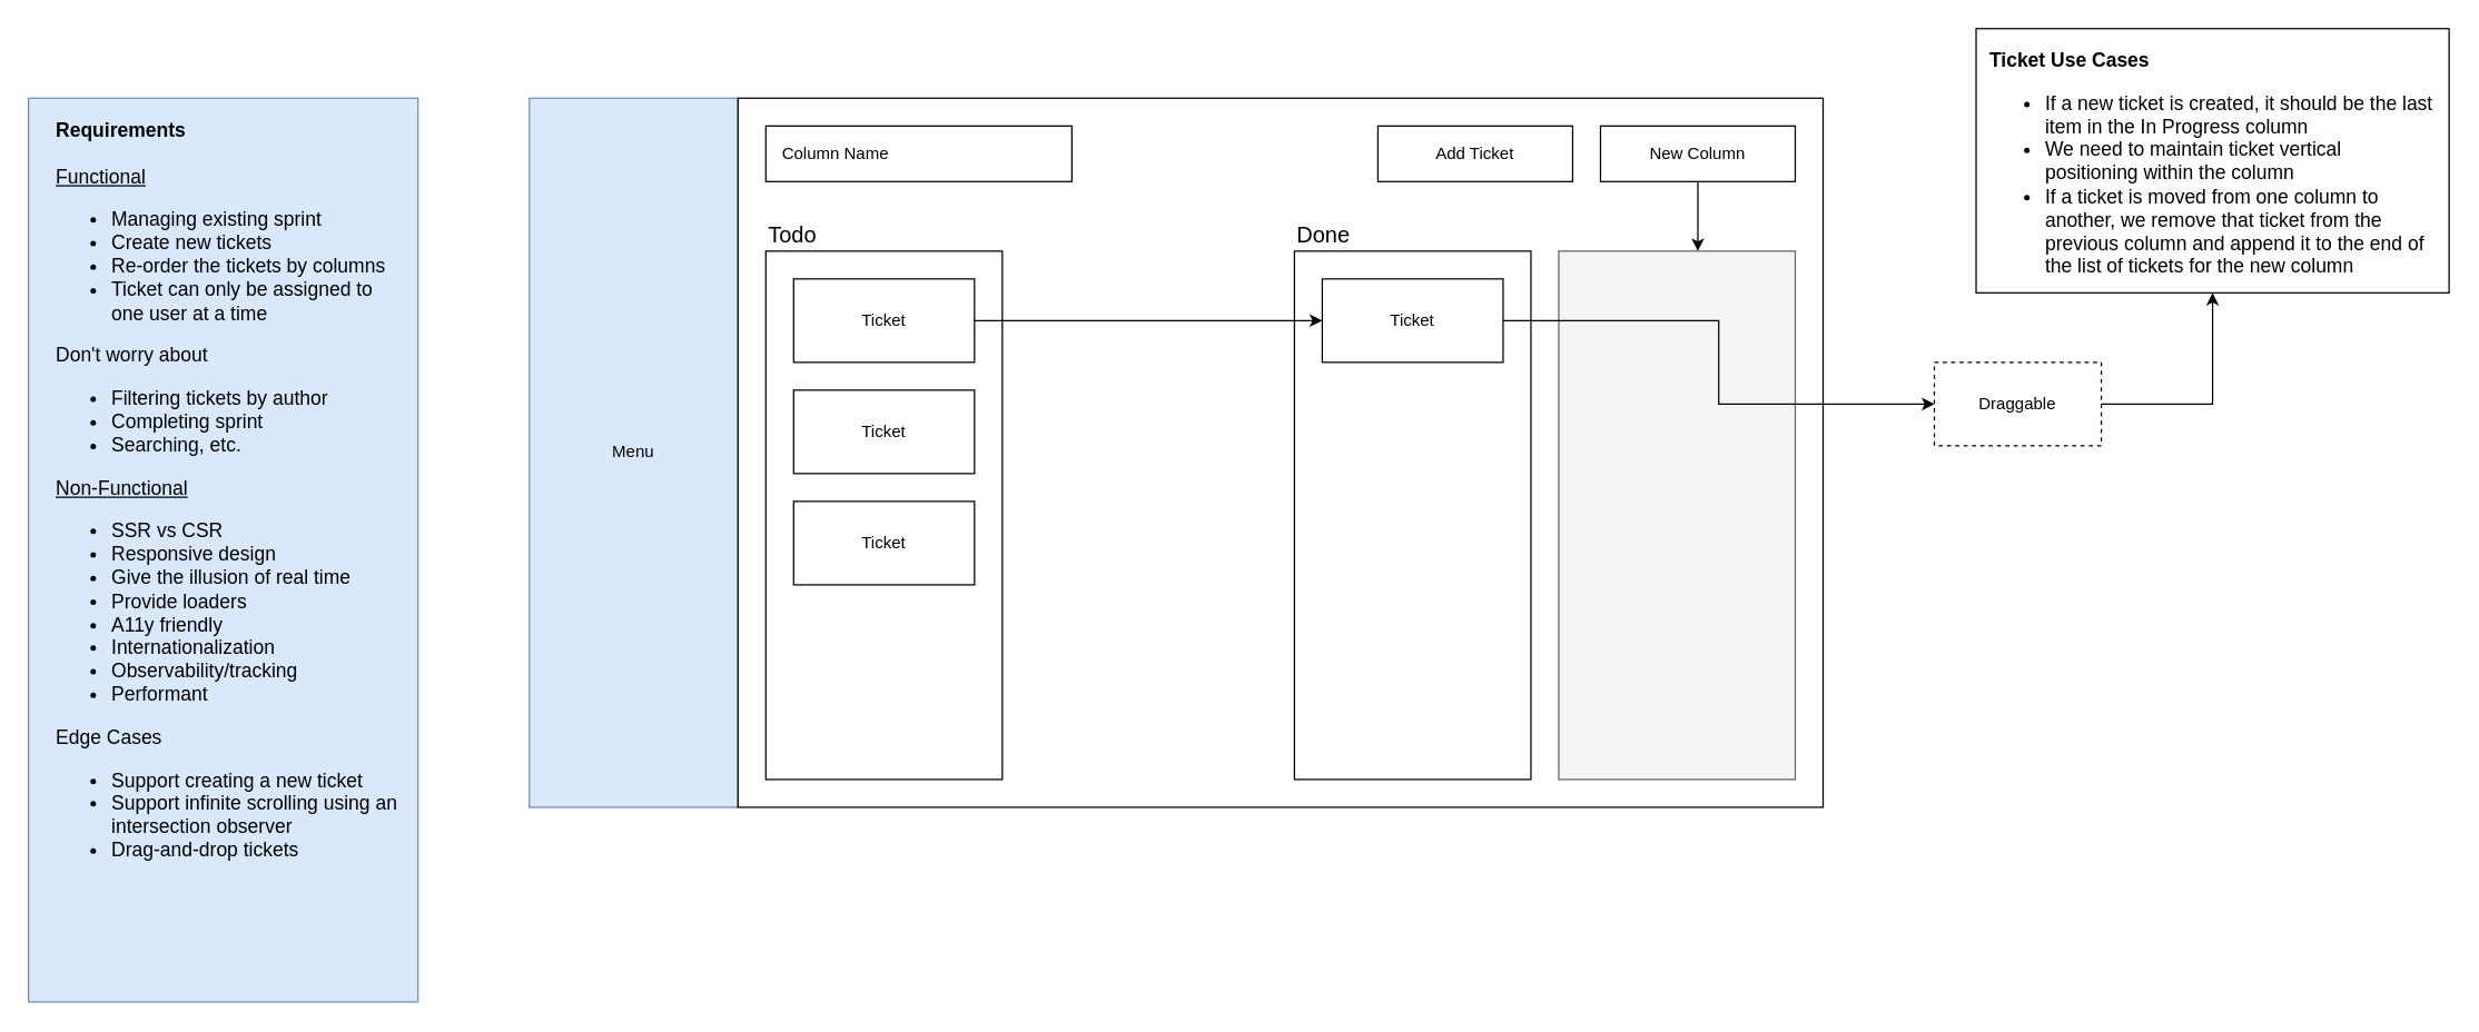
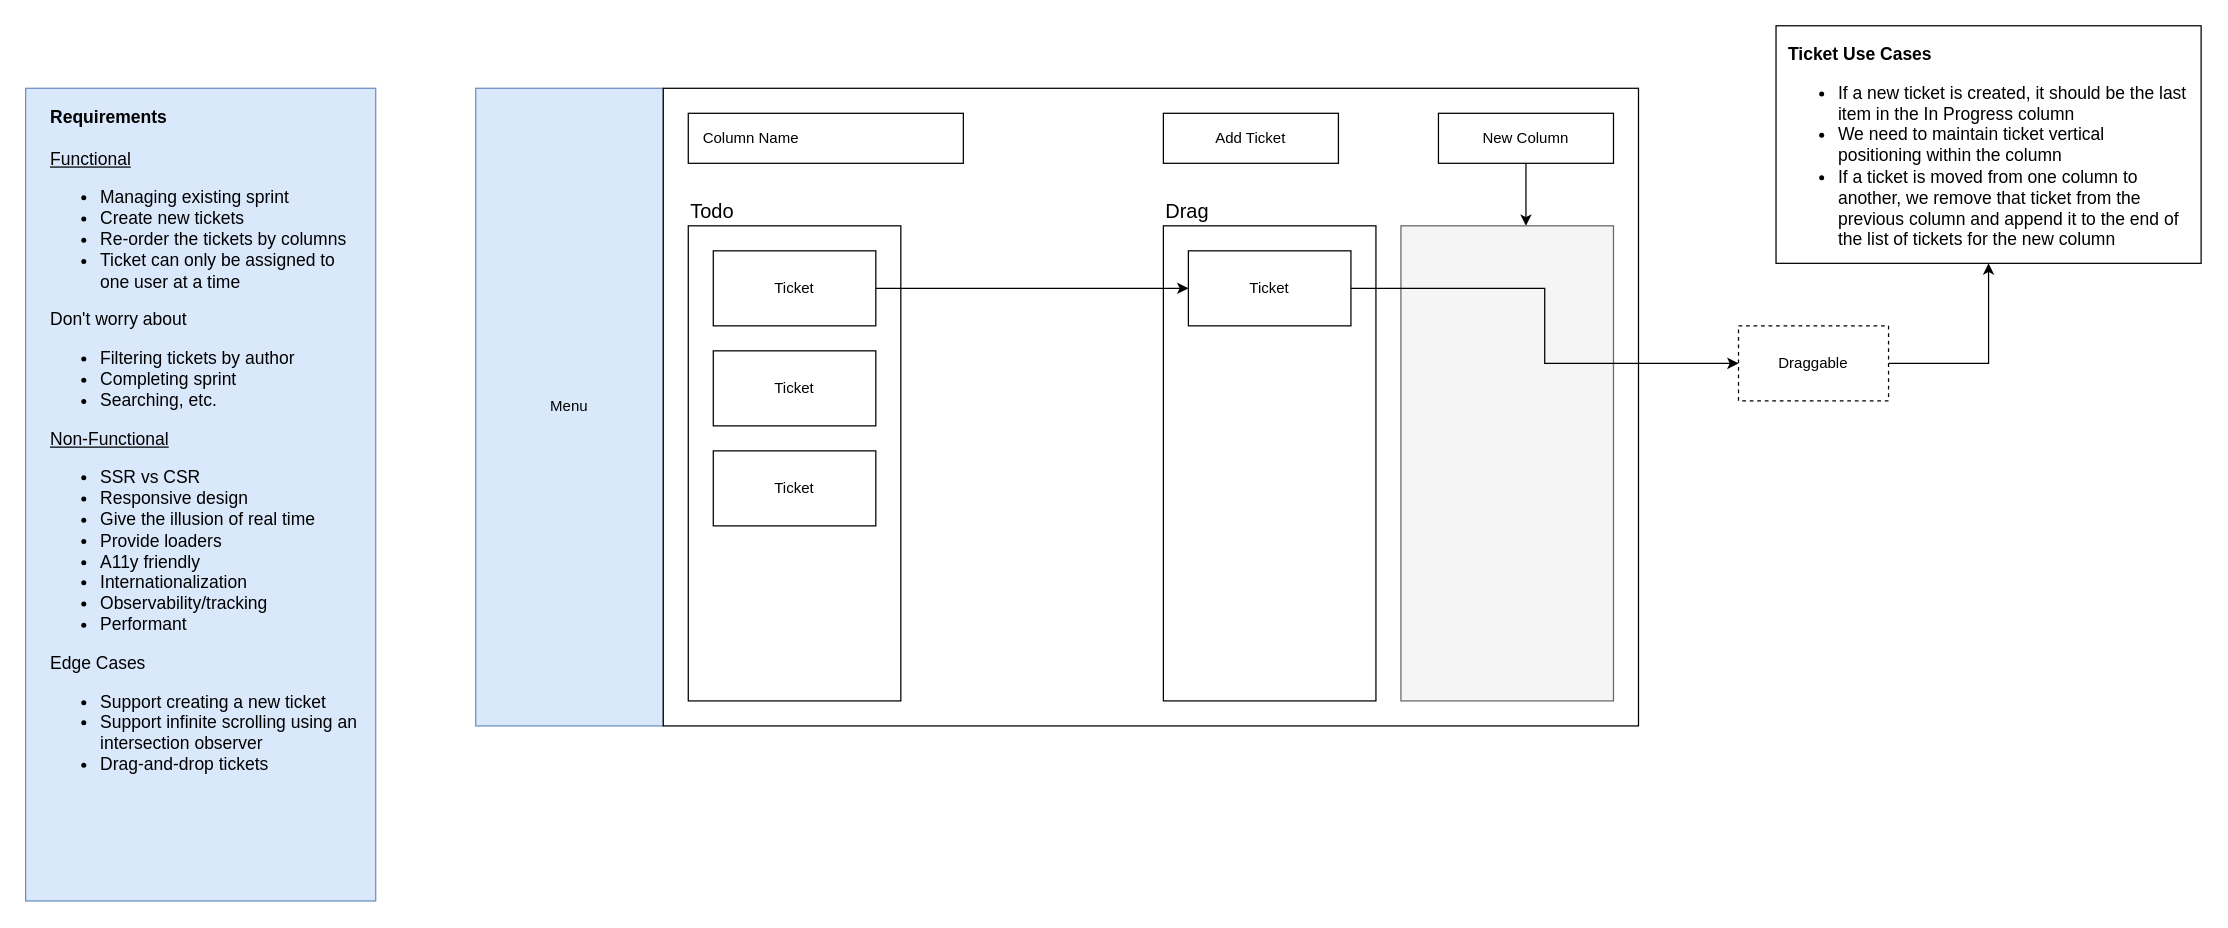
  <mxCell id="0" />
  <mxCell id="1" parent="0" />
  <mxCell id="2" value="Menu" style="rounded=0;whiteSpace=wrap;html=1;fillColor=#dae8fc;strokeColor=#6c8ebf;" vertex="1" parent="1"><mxGeometry x="380" y="70" width="150" height="510" as="geometry" /></mxCell>
  <mxCell id="3" value="" style="rounded=0;whiteSpace=wrap;html=1;" vertex="1" parent="1"><mxGeometry x="530" y="70" width="780" height="510" as="geometry" /></mxCell>
  <mxCell id="4" value="Column Name" style="rounded=0;whiteSpace=wrap;html=1;align=left;spacingLeft=10;" vertex="1" parent="1"><mxGeometry x="550" y="90" width="220" height="40" as="geometry" /></mxCell>
- <mxCell id="5" value="Add Ticket" style="rounded=0;whiteSpace=wrap;html=1;align=center;spacingLeft=0;" vertex="1" parent="1"><mxGeometry x="990" y="90" width="140" height="40" as="geometry" /></mxCell>
+ <mxCell id="5" value="Add Ticket" style="rounded=0;whiteSpace=wrap;html=1;align=center;spacingLeft=0;" vertex="1" parent="1"><mxGeometry x="930" y="90" width="140" height="40" as="geometry" /></mxCell>
  <mxCell id="6" style="edgeStyle=orthogonalEdgeStyle;rounded=0;orthogonalLoop=1;jettySize=auto;html=1;" edge="1" parent="1" source="7" target="10"><mxGeometry relative="1" as="geometry"><Array as="points"><mxPoint x="1220" y="170" /><mxPoint x="1220" y="170" /></Array></mxGeometry></mxCell>
  <mxCell id="7" value="New Column" style="rounded=0;whiteSpace=wrap;html=1;align=center;spacingLeft=0;" vertex="1" parent="1"><mxGeometry x="1150" y="90" width="140" height="40" as="geometry" /></mxCell>
  <mxCell id="8" value="Todo" style="rounded=0;whiteSpace=wrap;html=1;labelPosition=center;verticalLabelPosition=top;align=left;verticalAlign=bottom;fontSize=16;" vertex="1" parent="1"><mxGeometry x="550" y="180" width="170" height="380" as="geometry" /></mxCell>
- <mxCell id="9" value="Done" style="rounded=0;whiteSpace=wrap;html=1;labelPosition=center;verticalLabelPosition=top;align=left;verticalAlign=bottom;fontSize=16;" vertex="1" parent="1"><mxGeometry x="930" y="180" width="170" height="380" as="geometry" /></mxCell>
+ <mxCell id="9" value="Drag" style="rounded=0;whiteSpace=wrap;html=1;labelPosition=center;verticalLabelPosition=top;align=left;verticalAlign=bottom;fontSize=16;" vertex="1" parent="1"><mxGeometry x="930" y="180" width="170" height="380" as="geometry" /></mxCell>
  <mxCell id="10" value="" style="rounded=0;whiteSpace=wrap;html=1;labelPosition=center;verticalLabelPosition=top;align=left;verticalAlign=bottom;fontSize=16;fillColor=#f5f5f5;fontColor=#333333;strokeColor=#666666;" vertex="1" parent="1"><mxGeometry x="1120" y="180" width="170" height="380" as="geometry" /></mxCell>
  <mxCell id="11" style="edgeStyle=orthogonalEdgeStyle;rounded=0;orthogonalLoop=1;jettySize=auto;html=1;" edge="1" parent="1" source="12" target="16"><mxGeometry relative="1" as="geometry" /></mxCell>
  <mxCell id="12" value="Ticket" style="rounded=0;whiteSpace=wrap;html=1;" vertex="1" parent="1"><mxGeometry x="570" y="200" width="130" height="60" as="geometry" /></mxCell>
  <mxCell id="13" value="Ticket" style="rounded=0;whiteSpace=wrap;html=1;" vertex="1" parent="1"><mxGeometry x="570" y="360" width="130" height="60" as="geometry" /></mxCell>
  <mxCell id="14" value="Ticket" style="rounded=0;whiteSpace=wrap;html=1;" vertex="1" parent="1"><mxGeometry x="570" y="280" width="130" height="60" as="geometry" /></mxCell>
  <mxCell id="15" style="edgeStyle=orthogonalEdgeStyle;rounded=0;orthogonalLoop=1;jettySize=auto;html=1;" edge="1" parent="1" source="16" target="18"><mxGeometry relative="1" as="geometry" /></mxCell>
  <mxCell id="16" value="Ticket" style="rounded=0;whiteSpace=wrap;html=1;" vertex="1" parent="1"><mxGeometry x="950" y="200" width="130" height="60" as="geometry" /></mxCell>
  <mxCell id="17" style="edgeStyle=orthogonalEdgeStyle;rounded=0;orthogonalLoop=1;jettySize=auto;html=1;" edge="1" parent="1" source="18" target="20"><mxGeometry relative="1" as="geometry"><Array as="points"><mxPoint x="1590" y="290" /></Array></mxGeometry></mxCell>
  <mxCell id="18" value="Draggable" style="rounded=0;whiteSpace=wrap;html=1;dashed=1;" vertex="1" parent="1"><mxGeometry x="1390" y="260" width="120" height="60" as="geometry" /></mxCell>
  <mxCell id="19" value="&lt;b&gt;Requirements&lt;/b&gt;&lt;div&gt;&lt;br&gt;&lt;/div&gt;&lt;div&gt;&lt;u&gt;Functional&lt;/u&gt;&lt;/div&gt;&lt;div&gt;&lt;ul&gt;&lt;li&gt;Managing existing sprint&lt;/li&gt;&lt;li&gt;Create new tickets&lt;/li&gt;&lt;li&gt;Re-order the tickets by columns&lt;/li&gt;&lt;li&gt;Ticket can only be assigned to one user at a time&lt;/li&gt;&lt;/ul&gt;&lt;div&gt;Don't worry about&lt;/div&gt;&lt;/div&gt;&lt;div&gt;&lt;ul&gt;&lt;li&gt;Filtering tickets by author&lt;/li&gt;&lt;li&gt;Completing sprint&lt;/li&gt;&lt;li&gt;Searching, etc.&lt;/li&gt;&lt;/ul&gt;&lt;div&gt;&lt;u&gt;Non-Functional&lt;/u&gt;&lt;/div&gt;&lt;/div&gt;&lt;div&gt;&lt;ul&gt;&lt;li&gt;SSR vs CSR&lt;/li&gt;&lt;li&gt;Responsive design&lt;/li&gt;&lt;li&gt;Give the illusion of real time&lt;/li&gt;&lt;li&gt;Provide loaders&lt;/li&gt;&lt;li&gt;A11y friendly&lt;/li&gt;&lt;li&gt;Internationalization&lt;/li&gt;&lt;li&gt;Observability/tracking&lt;/li&gt;&lt;li&gt;Performant&lt;/li&gt;&lt;/ul&gt;&lt;div&gt;Edge Cases&lt;/div&gt;&lt;/div&gt;&lt;div&gt;&lt;ul&gt;&lt;li&gt;Support creating a new ticket&lt;/li&gt;&lt;li&gt;Support infinite scrolling using an intersection observer&lt;/li&gt;&lt;li&gt;Drag-and-drop tickets&lt;/li&gt;&lt;/ul&gt;&lt;/div&gt;" style="rounded=0;whiteSpace=wrap;html=1;fillColor=#dae8fc;strokeColor=#6c8ebf;verticalAlign=top;align=left;spacingLeft=10;spacing=10;spacingTop=0;fontSize=14;" vertex="1" parent="1"><mxGeometry x="20" y="70" width="280" height="650" as="geometry" /></mxCell>
  <mxCell id="20" value="&lt;font style=&quot;font-size: 14px;&quot;&gt;&lt;b&gt;Ticket Use Cases&lt;/b&gt;&lt;/font&gt;&lt;div style=&quot;font-size: 14px;&quot;&gt;&lt;ul style=&quot;font-size: 14px;&quot;&gt;&lt;li style=&quot;font-size: 14px;&quot;&gt;If a new ticket is created, it should be the last item in the In Progress column&lt;/li&gt;&lt;li style=&quot;font-size: 14px;&quot;&gt;We need to maintain ticket vertical positioning within the column&lt;/li&gt;&lt;li style=&quot;font-size: 14px;&quot;&gt;If a ticket is moved from one column to another, we remove that ticket from the previous column and append it to the end of the list of tickets for the new column&lt;/li&gt;&lt;/ul&gt;&lt;/div&gt;" style="rounded=0;whiteSpace=wrap;html=1;align=left;verticalAlign=top;spacing=10;fontSize=14;" vertex="1" parent="1"><mxGeometry x="1420" y="20" width="340" height="190" as="geometry" /></mxCell>
